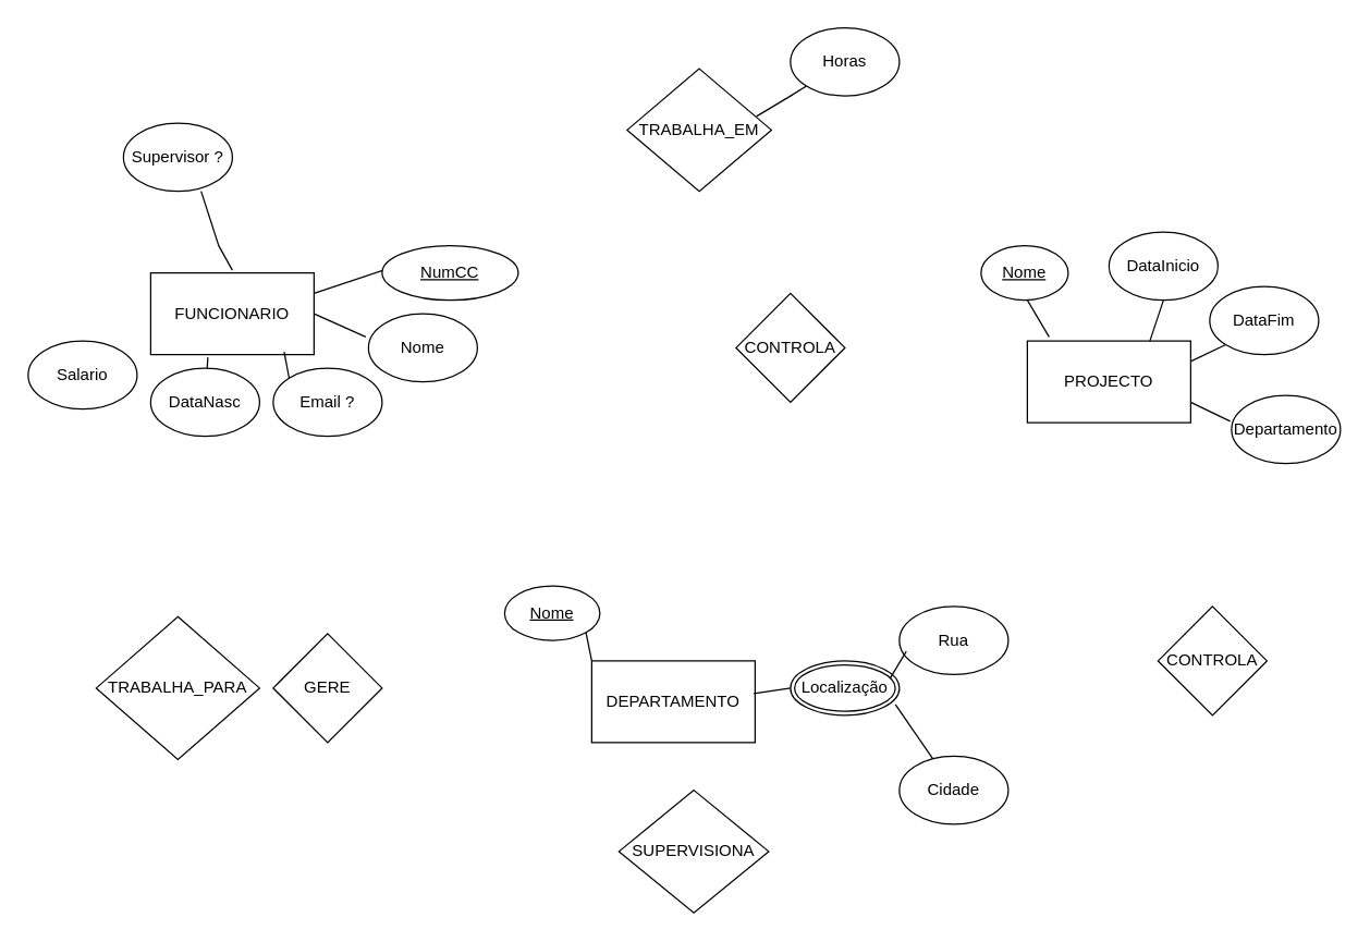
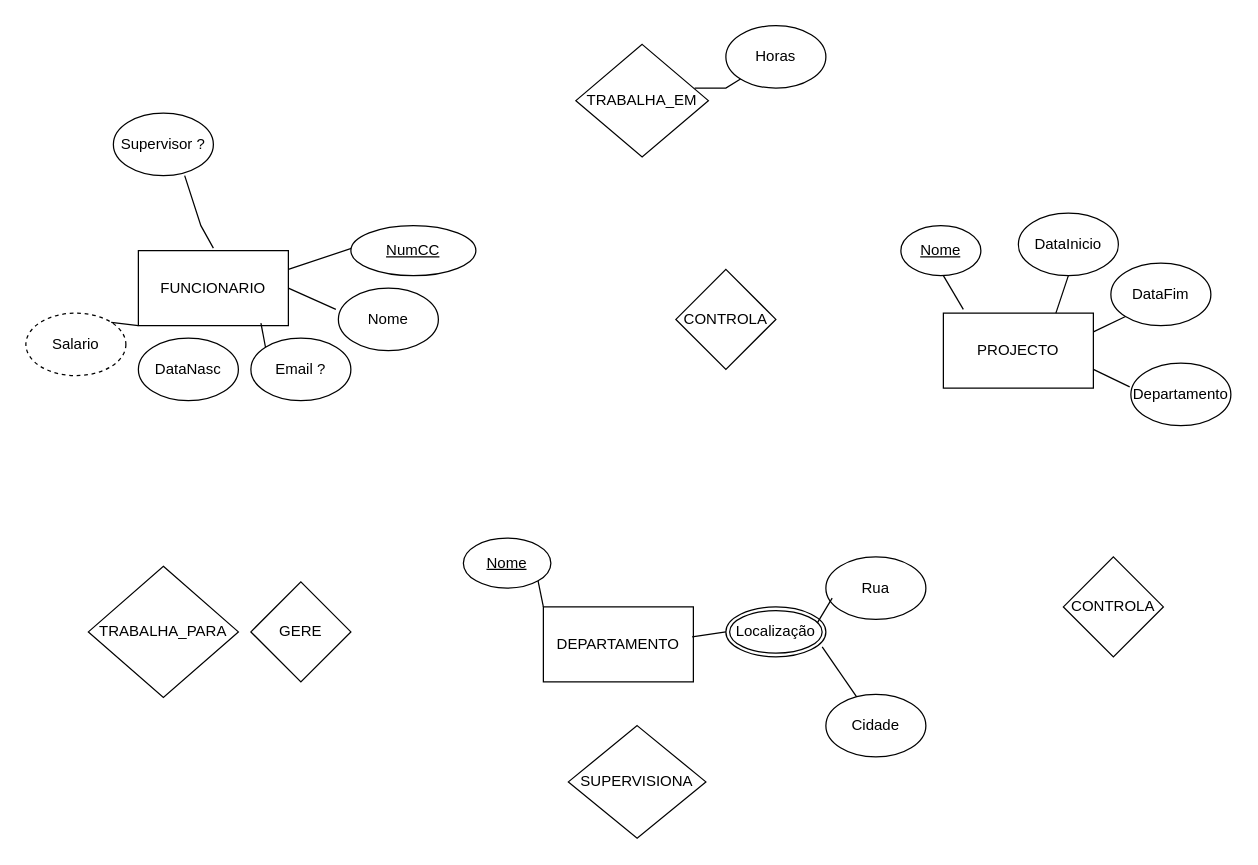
  <mxCell id="0" />
  <mxCell id="1" parent="0" />
  <mxCell id="2" value="FUNCIONARIO" style="rounded=0;whiteSpace=wrap;html=1;" parent="1" vertex="1"><mxGeometry x="110" y="200" width="120" height="60" as="geometry" /></mxCell>
  <mxCell id="3" value="DEPARTAMENTO" style="rounded=0;whiteSpace=wrap;html=1;" parent="1" vertex="1"><mxGeometry x="434" y="485" width="120" height="60" as="geometry" /></mxCell>
  <mxCell id="4" value="PROJECTO" style="rounded=0;whiteSpace=wrap;html=1;" parent="1" vertex="1"><mxGeometry x="754" y="250" width="120" height="60" as="geometry" /></mxCell>
  <mxCell id="5" value="Nome" style="ellipse;whiteSpace=wrap;html=1;" parent="1" vertex="1"><mxGeometry x="270" y="230" width="80" height="50" as="geometry" /></mxCell>
  <mxCell id="6" value="Email ?" style="ellipse;whiteSpace=wrap;html=1;" parent="1" vertex="1"><mxGeometry x="200" y="270" width="80" height="50" as="geometry" /></mxCell>
  <mxCell id="7" value="DataNasc" style="ellipse;whiteSpace=wrap;html=1;" parent="1" vertex="1"><mxGeometry x="110" y="270" width="80" height="50" as="geometry" /></mxCell>
- <mxCell id="8" value="Salario" style="ellipse;whiteSpace=wrap;html=1;" parent="1" vertex="1"><mxGeometry x="20" y="250" width="80" height="50" as="geometry" /></mxCell>
+ <mxCell id="8" value="Salario" style="ellipse;whiteSpace=wrap;html=1;dashed=1;" parent="1" vertex="1"><mxGeometry x="20" y="250" width="80" height="50" as="geometry" /></mxCell>
  <mxCell id="9" value="Supervisor ?" style="ellipse;whiteSpace=wrap;html=1;" parent="1" vertex="1"><mxGeometry x="90" y="90" width="80" height="50" as="geometry" /></mxCell>
  <mxCell id="10" value="" style="endArrow=none;html=1;rounded=0;entryX=0.713;entryY=1;entryDx=0;entryDy=0;entryPerimeter=0;" parent="1" target="9" edge="1"><mxGeometry width="50" height="50" relative="1" as="geometry"><mxPoint x="170" y="198" as="sourcePoint" /><mxPoint x="280" y="270" as="targetPoint" /><Array as="points"><mxPoint x="160" y="180" /></Array></mxGeometry></mxCell>
- <mxCell id="12" value="" style="endArrow=none;html=1;rounded=0;entryX=0.35;entryY=1.033;entryDx=0;entryDy=0;entryPerimeter=0;" parent="1" source="7" target="2" edge="1"><mxGeometry width="50" height="50" relative="1" as="geometry"><mxPoint x="120" y="440" as="sourcePoint" /><mxPoint x="170" y="390" as="targetPoint" /></mxGeometry></mxCell>
+ <mxCell id="11" value="" style="endArrow=none;html=1;rounded=0;entryX=0;entryY=1;entryDx=0;entryDy=0;exitX=1;exitY=0;exitDx=0;exitDy=0;" parent="1" source="8" target="2" edge="1"><mxGeometry width="50" height="50" relative="1" as="geometry"><mxPoint x="-20" y="360" as="sourcePoint" /><mxPoint x="30" y="310" as="targetPoint" /></mxGeometry></mxCell>
  <mxCell id="13" value="" style="endArrow=none;html=1;rounded=0;entryX=0.817;entryY=0.967;entryDx=0;entryDy=0;entryPerimeter=0;exitX=0;exitY=0;exitDx=0;exitDy=0;" parent="1" source="6" target="2" edge="1"><mxGeometry width="50" height="50" relative="1" as="geometry"><mxPoint x="310" y="450" as="sourcePoint" /><mxPoint x="360" y="400" as="targetPoint" /></mxGeometry></mxCell>
  <mxCell id="14" value="" style="endArrow=none;html=1;rounded=0;entryX=1;entryY=0.5;entryDx=0;entryDy=0;exitX=-0.025;exitY=0.34;exitDx=0;exitDy=0;exitPerimeter=0;" parent="1" source="5" target="2" edge="1"><mxGeometry width="50" height="50" relative="1" as="geometry"><mxPoint x="220" y="390" as="sourcePoint" /><mxPoint x="270" y="340" as="targetPoint" /></mxGeometry></mxCell>
  <mxCell id="15" value="" style="endArrow=none;html=1;rounded=0;entryX=1;entryY=0.25;entryDx=0;entryDy=0;exitX=0;exitY=0.5;exitDx=0;exitDy=0;" parent="1" target="2" edge="1"><mxGeometry width="50" height="50" relative="1" as="geometry"><mxPoint x="290" y="195" as="sourcePoint" /><mxPoint x="250" y="360" as="targetPoint" /></mxGeometry></mxCell>
  <mxCell id="16" value="Rua" style="ellipse;whiteSpace=wrap;html=1;" parent="1" vertex="1"><mxGeometry x="660" y="445" width="80" height="50" as="geometry" /></mxCell>
  <mxCell id="17" value="DataInicio" style="ellipse;whiteSpace=wrap;html=1;" parent="1" vertex="1"><mxGeometry x="814" y="170" width="80" height="50" as="geometry" /></mxCell>
  <mxCell id="18" value="Nome" style="ellipse;whiteSpace=wrap;html=1;align=center;fontStyle=4;" parent="1" vertex="1"><mxGeometry x="370" y="430" width="70" height="40" as="geometry" /></mxCell>
  <mxCell id="19" value="NumCC" style="ellipse;whiteSpace=wrap;html=1;align=center;fontStyle=4;" parent="1" vertex="1"><mxGeometry x="280" y="180" width="100" height="40" as="geometry" /></mxCell>
  <mxCell id="20" value="Localização" style="ellipse;shape=doubleEllipse;margin=3;whiteSpace=wrap;html=1;align=center;" parent="1" vertex="1"><mxGeometry x="580" y="485" width="80" height="40" as="geometry" /></mxCell>
  <mxCell id="21" value="Cidade" style="ellipse;whiteSpace=wrap;html=1;" parent="1" vertex="1"><mxGeometry x="660" y="555" width="80" height="50" as="geometry" /></mxCell>
  <mxCell id="22" value="" style="endArrow=none;html=1;rounded=0;entryX=1;entryY=1;entryDx=0;entryDy=0;exitX=0;exitY=0;exitDx=0;exitDy=0;" parent="1" source="3" target="18" edge="1"><mxGeometry width="50" height="50" relative="1" as="geometry"><mxPoint x="410" y="535" as="sourcePoint" /><mxPoint x="460" y="485" as="targetPoint" /></mxGeometry></mxCell>
  <mxCell id="23" value="" style="endArrow=none;html=1;rounded=0;entryX=0;entryY=0.5;entryDx=0;entryDy=0;exitX=0.992;exitY=0.4;exitDx=0;exitDy=0;exitPerimeter=0;" parent="1" source="3" target="20" edge="1"><mxGeometry width="50" height="50" relative="1" as="geometry"><mxPoint x="560" y="605" as="sourcePoint" /><mxPoint x="610" y="555" as="targetPoint" /></mxGeometry></mxCell>
  <mxCell id="24" value="" style="endArrow=none;html=1;rounded=0;entryX=0.063;entryY=0.66;entryDx=0;entryDy=0;entryPerimeter=0;exitX=0.913;exitY=0.325;exitDx=0;exitDy=0;exitPerimeter=0;" parent="1" source="20" target="16" edge="1"><mxGeometry width="50" height="50" relative="1" as="geometry"><mxPoint x="590" y="635" as="sourcePoint" /><mxPoint x="640" y="585" as="targetPoint" /></mxGeometry></mxCell>
  <mxCell id="25" value="" style="endArrow=none;html=1;rounded=0;exitX=0.963;exitY=0.8;exitDx=0;exitDy=0;exitPerimeter=0;" parent="1" source="20" target="21" edge="1"><mxGeometry width="50" height="50" relative="1" as="geometry"><mxPoint x="610" y="585" as="sourcePoint" /><mxPoint x="660" y="535" as="targetPoint" /></mxGeometry></mxCell>
  <mxCell id="26" value="Nome" style="ellipse;whiteSpace=wrap;html=1;align=center;fontStyle=4;" parent="1" vertex="1"><mxGeometry x="720" y="180" width="64" height="40" as="geometry" /></mxCell>
  <mxCell id="27" value="DataFim" style="ellipse;whiteSpace=wrap;html=1;" parent="1" vertex="1"><mxGeometry x="888" y="210" width="80" height="50" as="geometry" /></mxCell>
  <mxCell id="28" value="Departamento" style="ellipse;whiteSpace=wrap;html=1;" parent="1" vertex="1"><mxGeometry x="904" y="290" width="80" height="50" as="geometry" /></mxCell>
  <mxCell id="29" value="" style="endArrow=none;html=1;rounded=0;entryX=0.133;entryY=-0.05;entryDx=0;entryDy=0;entryPerimeter=0;" parent="1" target="4" edge="1"><mxGeometry width="50" height="50" relative="1" as="geometry"><mxPoint x="754" y="220" as="sourcePoint" /><mxPoint x="774" y="120" as="targetPoint" /></mxGeometry></mxCell>
  <mxCell id="30" value="" style="endArrow=none;html=1;rounded=0;entryX=0.5;entryY=1;entryDx=0;entryDy=0;exitX=0.75;exitY=0;exitDx=0;exitDy=0;" parent="1" source="4" target="17" edge="1"><mxGeometry width="50" height="50" relative="1" as="geometry"><mxPoint x="754" y="160" as="sourcePoint" /><mxPoint x="804" y="110" as="targetPoint" /></mxGeometry></mxCell>
  <mxCell id="31" value="" style="endArrow=none;html=1;rounded=0;entryX=0;entryY=1;entryDx=0;entryDy=0;exitX=1;exitY=0.25;exitDx=0;exitDy=0;" parent="1" source="4" target="27" edge="1"><mxGeometry width="50" height="50" relative="1" as="geometry"><mxPoint x="864" y="300" as="sourcePoint" /><mxPoint x="914" y="250" as="targetPoint" /></mxGeometry></mxCell>
  <mxCell id="32" value="" style="endArrow=none;html=1;rounded=0;entryX=1;entryY=0.75;entryDx=0;entryDy=0;exitX=-0.012;exitY=0.38;exitDx=0;exitDy=0;exitPerimeter=0;" parent="1" source="28" target="4" edge="1"><mxGeometry width="50" height="50" relative="1" as="geometry"><mxPoint x="834" y="360" as="sourcePoint" /><mxPoint x="884" y="310" as="targetPoint" /></mxGeometry></mxCell>
  <mxCell id="33" value="TRABALHA_PARA" style="rhombus;whiteSpace=wrap;html=1;" vertex="1" parent="1"><mxGeometry x="70" y="452.5" width="120" height="105" as="geometry" /></mxCell>
  <mxCell id="34" value="CONTROLA" style="rhombus;whiteSpace=wrap;html=1;" vertex="1" parent="1"><mxGeometry x="850" y="445" width="80" height="80" as="geometry" /></mxCell>
  <mxCell id="35" value="CONTROLA" style="rhombus;whiteSpace=wrap;html=1;" vertex="1" parent="1"><mxGeometry x="540" y="215" width="80" height="80" as="geometry" /></mxCell>
  <mxCell id="36" value="GERE" style="rhombus;whiteSpace=wrap;html=1;" vertex="1" parent="1"><mxGeometry x="200" y="465" width="80" height="80" as="geometry" /></mxCell>
  <mxCell id="37" value="SUPERVISIONA" style="rhombus;whiteSpace=wrap;html=1;" vertex="1" parent="1"><mxGeometry x="454" y="580" width="110" height="90" as="geometry" /></mxCell>
- <mxCell id="38" value="TRABALHA_EM" style="rhombus;whiteSpace=wrap;html=1;" vertex="1" parent="1"><mxGeometry x="460" y="50" width="106" height="90" as="geometry" /></mxCell>
+ <mxCell id="38" value="TRABALHA_EM" style="rhombus;whiteSpace=wrap;html=1;" vertex="1" parent="1"><mxGeometry x="460" y="35" width="106" height="90" as="geometry" /></mxCell>
  <mxCell id="39" value="Horas" style="ellipse;whiteSpace=wrap;html=1;" vertex="1" parent="1"><mxGeometry x="580" y="20" width="80" height="50" as="geometry" /></mxCell>
  <mxCell id="40" value="" style="endArrow=none;html=1;rounded=0;entryX=0.896;entryY=0.389;entryDx=0;entryDy=0;entryPerimeter=0;exitX=0;exitY=1;exitDx=0;exitDy=0;" edge="1" parent="1" source="39" target="38"><mxGeometry width="50" height="50" relative="1" as="geometry"><mxPoint x="660" y="120" as="sourcePoint" /><mxPoint x="676" y="147" as="targetPoint" /><Array as="points"><mxPoint x="580" y="70" /></Array></mxGeometry></mxCell>
